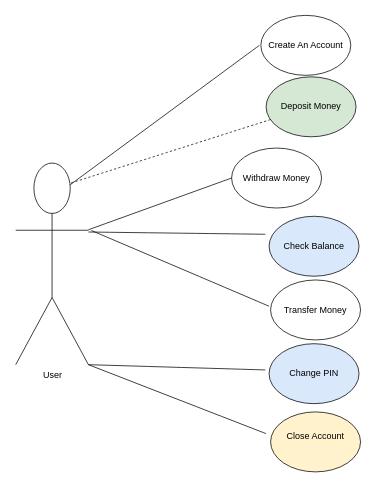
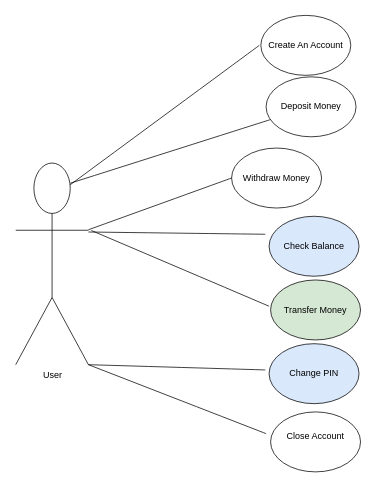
  <mxCell id="0" />
  <mxCell id="1" parent="0" />
  <mxCell id="2" value="User&lt;div&gt;&lt;br&gt;&lt;/div&gt;" style="shape=umlActor;verticalLabelPosition=bottom;verticalAlign=top;html=1;outlineConnect=0;" parent="1" vertex="1"><mxGeometry x="20" y="217" width="97" height="269" as="geometry" /></mxCell>
  <mxCell id="3" value="Create An Account" style="ellipse;whiteSpace=wrap;html=1;" parent="1" vertex="1"><mxGeometry x="347" y="20" width="120" height="80" as="geometry" /></mxCell>
- <mxCell id="4" value="Deposit Money" style="ellipse;whiteSpace=wrap;html=1;fillColor=#d5e8d4;" parent="1" vertex="1"><mxGeometry x="354" y="102" width="120" height="80" as="geometry" /></mxCell>
+ <mxCell id="4" value="Deposit Money" style="ellipse;whiteSpace=wrap;html=1;" parent="1" vertex="1"><mxGeometry x="354" y="102" width="120" height="80" as="geometry" /></mxCell>
  <mxCell id="5" value="Withdraw Money" style="ellipse;whiteSpace=wrap;html=1;" parent="1" vertex="1"><mxGeometry x="308" y="197" width="120" height="80" as="geometry" /></mxCell>
  <mxCell id="6" value="Check Balance" style="ellipse;whiteSpace=wrap;html=1;fillColor=#dae8fc;" parent="1" vertex="1"><mxGeometry x="358" y="288" width="120" height="80" as="geometry" /></mxCell>
- <mxCell id="7" value="Transfer Money" style="ellipse;whiteSpace=wrap;html=1;" parent="1" vertex="1"><mxGeometry x="360" y="373" width="120" height="80" as="geometry" /></mxCell>
+ <mxCell id="7" value="Transfer Money" style="ellipse;whiteSpace=wrap;html=1;fillColor=#d5e8d4;" parent="1" vertex="1"><mxGeometry x="360" y="373" width="120" height="80" as="geometry" /></mxCell>
  <mxCell id="8" value="Change PIN" style="ellipse;whiteSpace=wrap;html=1;fillColor=#dae8fc;" parent="1" vertex="1"><mxGeometry x="358" y="458" width="120" height="80" as="geometry" /></mxCell>
- <mxCell id="9" value="Close Account&lt;div&gt;&lt;br&gt;&lt;/div&gt;" style="ellipse;whiteSpace=wrap;html=1;fillColor=#fff2cc;" parent="1" vertex="1"><mxGeometry x="360" y="549" width="120" height="80" as="geometry" /></mxCell>
+ <mxCell id="9" value="Close Account&lt;div&gt;&lt;br&gt;&lt;/div&gt;" style="ellipse;whiteSpace=wrap;html=1;" parent="1" vertex="1"><mxGeometry x="360" y="549" width="120" height="80" as="geometry" /></mxCell>
  <mxCell id="10" value="" style="endArrow=none;html=1;rounded=0;fontSize=12;startSize=8;endSize=8;curved=1;" parent="1" edge="1"><mxGeometry width="50" height="50" relative="1" as="geometry"><mxPoint x="353" y="312" as="sourcePoint" /><mxPoint x="117" y="309" as="targetPoint" /></mxGeometry></mxCell>
  <mxCell id="11" value="" style="endArrow=none;html=1;rounded=0;fontSize=12;startSize=8;endSize=8;curved=1;entryX=0.75;entryY=0.1;entryDx=0;entryDy=0;entryPerimeter=0;" parent="1" edge="1"><mxGeometry width="50" height="50" relative="1" as="geometry"><mxPoint x="345" y="60" as="sourcePoint" /><mxPoint x="92.75" y="245.9" as="targetPoint" /><Array as="points" /></mxGeometry></mxCell>
- <mxCell id="12" value="" style="endArrow=none;html=1;rounded=0;fontSize=12;startSize=8;endSize=8;curved=1;entryX=0.75;entryY=0.1;entryDx=0;entryDy=0;entryPerimeter=0;dashed=1;" parent="1" source="4" target="2" edge="1"><mxGeometry width="50" height="50" relative="1" as="geometry"><mxPoint x="355" y="70" as="sourcePoint" /><mxPoint x="102.75" y="255.9" as="targetPoint" /><Array as="points" /></mxGeometry></mxCell>
+ <mxCell id="12" value="" style="endArrow=none;html=1;rounded=0;fontSize=12;startSize=8;endSize=8;curved=1;entryX=0.75;entryY=0.1;entryDx=0;entryDy=0;entryPerimeter=0;" parent="1" source="4" target="2" edge="1"><mxGeometry width="50" height="50" relative="1" as="geometry"><mxPoint x="355" y="70" as="sourcePoint" /><mxPoint x="102.75" y="255.9" as="targetPoint" /><Array as="points" /></mxGeometry></mxCell>
  <mxCell id="13" value="" style="endArrow=none;html=1;rounded=0;fontSize=12;startSize=8;endSize=8;curved=1;exitX=0;exitY=0.5;exitDx=0;exitDy=0;" parent="1" source="5" edge="1"><mxGeometry width="50" height="50" relative="1" as="geometry"><mxPoint x="370" y="169" as="sourcePoint" /><mxPoint x="117" y="306" as="targetPoint" /><Array as="points" /></mxGeometry></mxCell>
  <mxCell id="14" value="" style="endArrow=none;html=1;rounded=0;fontSize=12;startSize=8;endSize=8;curved=1;" parent="1" edge="1"><mxGeometry width="50" height="50" relative="1" as="geometry"><mxPoint x="358" y="408" as="sourcePoint" /><mxPoint x="121" y="307" as="targetPoint" /></mxGeometry></mxCell>
  <mxCell id="15" value="" style="endArrow=none;html=1;rounded=0;fontSize=12;startSize=8;endSize=8;curved=1;entryX=1;entryY=1;entryDx=0;entryDy=0;entryPerimeter=0;" parent="1" target="2" edge="1"><mxGeometry width="50" height="50" relative="1" as="geometry"><mxPoint x="353" y="493" as="sourcePoint" /><mxPoint x="106" y="385" as="targetPoint" /></mxGeometry></mxCell>
  <mxCell id="16" value="" style="endArrow=none;html=1;rounded=0;fontSize=12;startSize=8;endSize=8;curved=1;entryX=1;entryY=1;entryDx=0;entryDy=0;entryPerimeter=0;" parent="1" target="2" edge="1"><mxGeometry width="50" height="50" relative="1" as="geometry"><mxPoint x="354" y="578" as="sourcePoint" /><mxPoint x="123" y="496" as="targetPoint" /></mxGeometry></mxCell>
